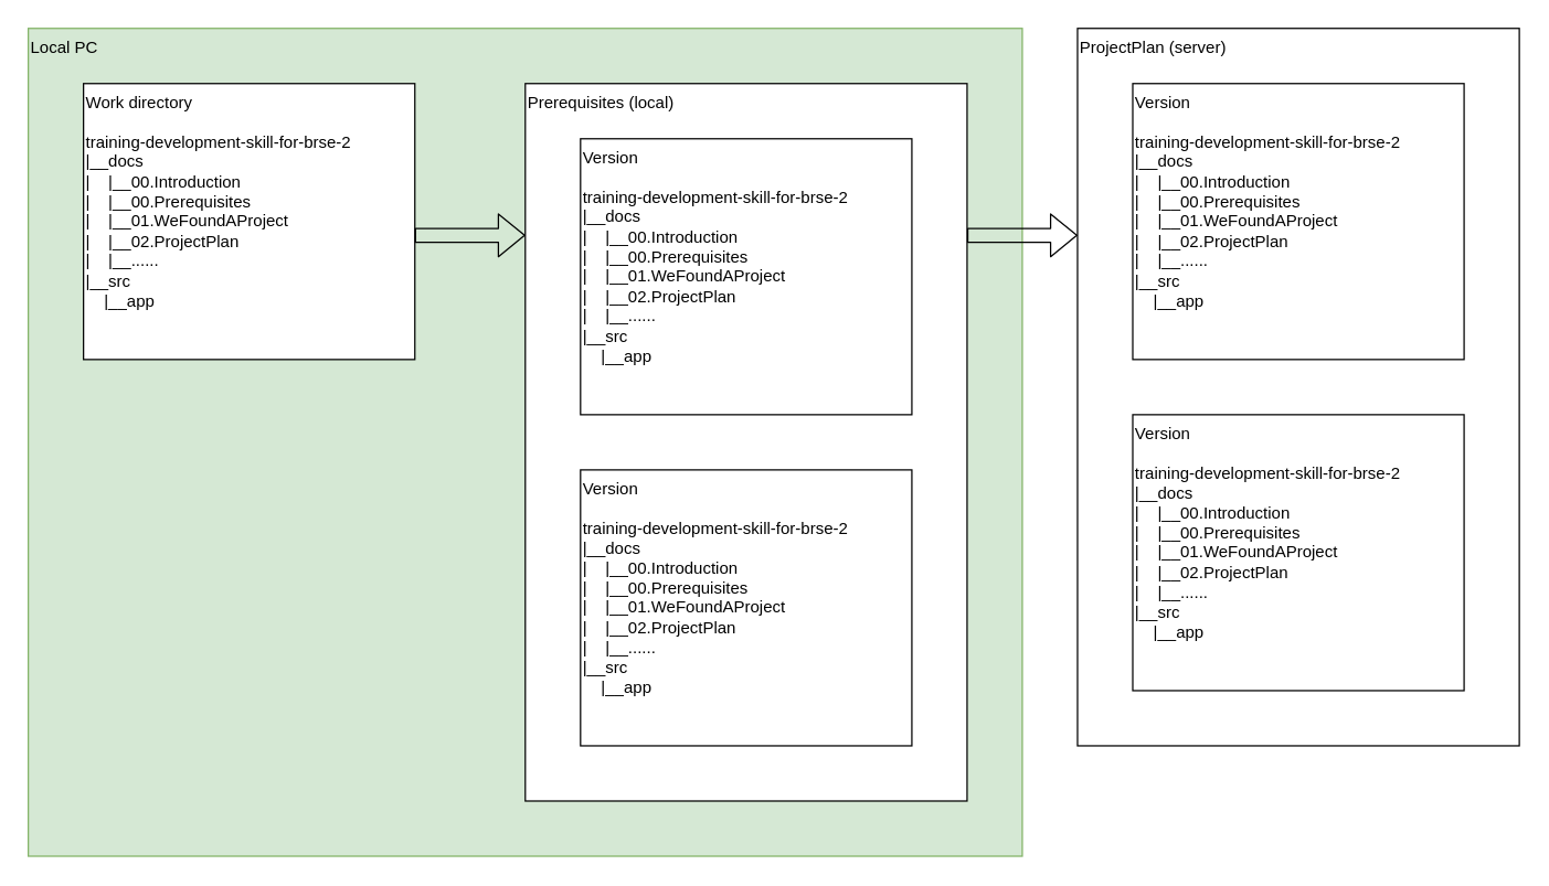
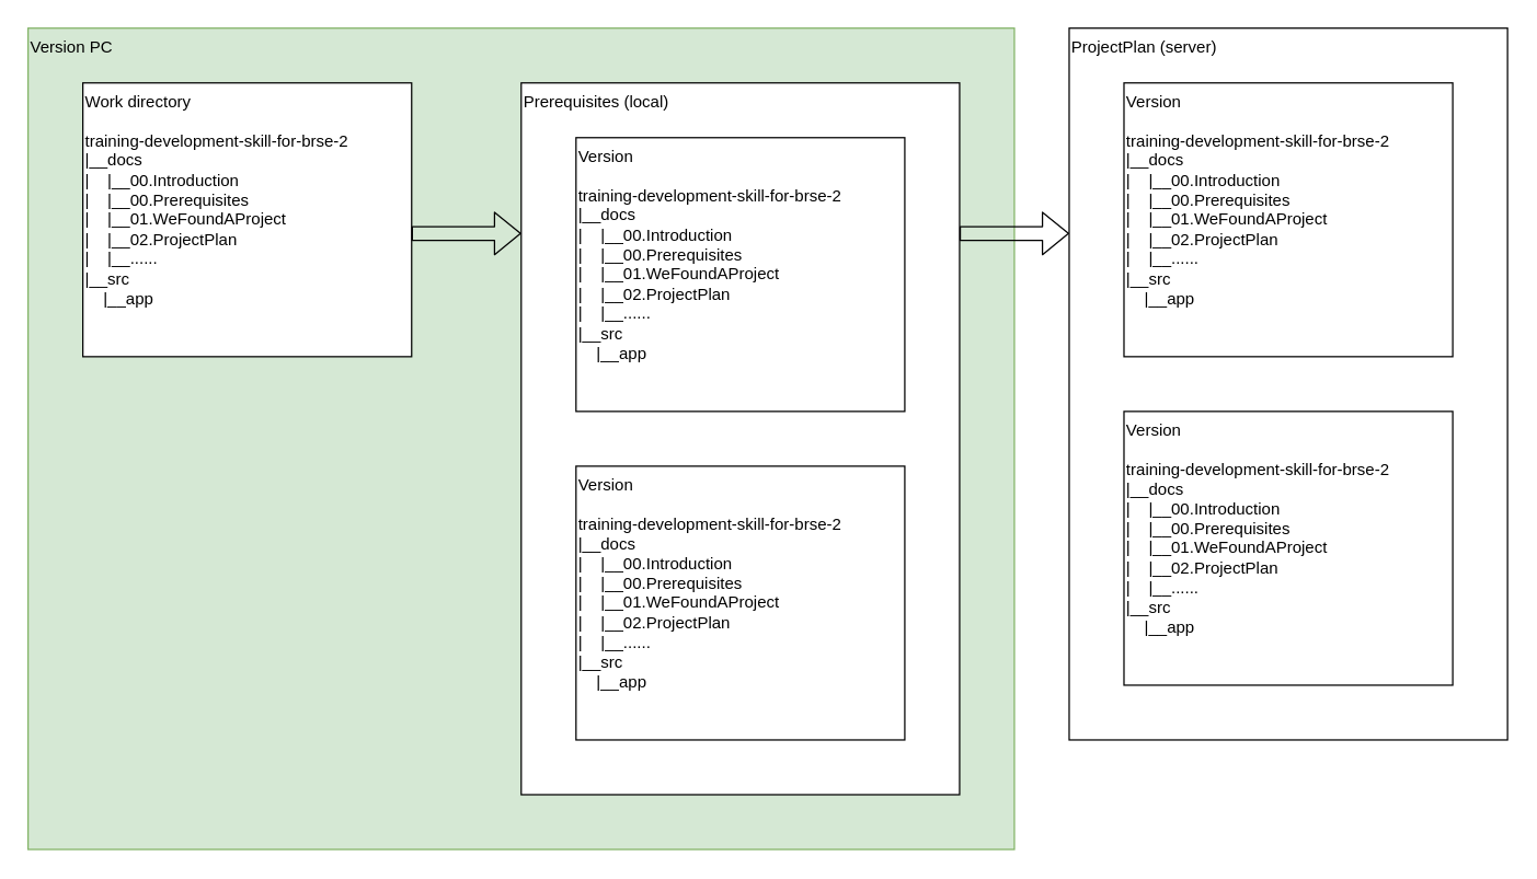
  <mxCell id="0" />
  <mxCell id="1" parent="0" />
- <mxCell id="2" value="Local PC" style="rounded=0;whiteSpace=wrap;html=1;align=left;verticalAlign=top;fillColor=#d5e8d4;strokeColor=#82b366;" vertex="1" parent="1"><mxGeometry x="20" y="20" width="720" height="600" as="geometry" /></mxCell>
+ <mxCell id="2" value="Version PC" style="rounded=0;whiteSpace=wrap;html=1;align=left;verticalAlign=top;fillColor=#d5e8d4;strokeColor=#82b366;" vertex="1" parent="1"><mxGeometry x="20" y="20" width="720" height="600" as="geometry" /></mxCell>
  <mxCell id="3" value="Work directory&lt;br&gt;&lt;br&gt;training-development-skill-for-brse-2&lt;br&gt;|__docs&lt;br&gt;|&amp;nbsp; &amp;nbsp; |__00.Introduction&lt;br&gt;|&amp;nbsp; &amp;nbsp; |__00.Prerequisites&lt;br&gt;|&amp;nbsp; &amp;nbsp; |__01.WeFoundAProject&lt;br&gt;|&amp;nbsp; &amp;nbsp; |__02.ProjectPlan&lt;br&gt;|&amp;nbsp; &amp;nbsp; |__......&lt;br&gt;|__src&lt;br&gt;&amp;nbsp; &amp;nbsp; |__app" style="rounded=0;whiteSpace=wrap;html=1;verticalAlign=top;align=left;" vertex="1" parent="1"><mxGeometry x="60" y="60" width="240" height="200" as="geometry" /></mxCell>
  <mxCell id="4" value="Prerequisites (local)" style="rounded=0;whiteSpace=wrap;html=1;verticalAlign=top;align=left;" vertex="1" parent="1"><mxGeometry x="380" y="60" width="320" height="520" as="geometry" /></mxCell>
  <mxCell id="5" value="Version&lt;br&gt;&lt;br&gt;training-development-skill-for-brse-2&lt;br&gt;|__docs&lt;br&gt;|&amp;nbsp; &amp;nbsp; |__00.Introduction&lt;br&gt;|&amp;nbsp; &amp;nbsp; |__00.Prerequisites&lt;br&gt;|&amp;nbsp; &amp;nbsp; |__01.WeFoundAProject&lt;br&gt;|&amp;nbsp; &amp;nbsp; |__02.ProjectPlan&lt;br&gt;|&amp;nbsp; &amp;nbsp; |__......&lt;br&gt;|__src&lt;br&gt;&amp;nbsp; &amp;nbsp; |__app" style="rounded=0;whiteSpace=wrap;html=1;verticalAlign=top;align=left;" vertex="1" parent="1"><mxGeometry x="420" y="100" width="240" height="200" as="geometry" /></mxCell>
  <mxCell id="6" value="Version&lt;br&gt;&lt;br&gt;training-development-skill-for-brse-2&lt;br&gt;|__docs&lt;br&gt;|&amp;nbsp; &amp;nbsp; |__00.Introduction&lt;br&gt;|&amp;nbsp; &amp;nbsp; |__00.Prerequisites&lt;br&gt;|&amp;nbsp; &amp;nbsp; |__01.WeFoundAProject&lt;br&gt;|&amp;nbsp; &amp;nbsp; |__02.ProjectPlan&lt;br&gt;|&amp;nbsp; &amp;nbsp; |__......&lt;br&gt;|__src&lt;br&gt;&amp;nbsp; &amp;nbsp; |__app" style="rounded=0;whiteSpace=wrap;html=1;verticalAlign=top;align=left;" vertex="1" parent="1"><mxGeometry x="420" y="340" width="240" height="200" as="geometry" /></mxCell>
  <mxCell id="7" value="ProjectPlan (server)" style="rounded=0;whiteSpace=wrap;html=1;verticalAlign=top;align=left;" vertex="1" parent="1"><mxGeometry x="780" y="20" width="320" height="520" as="geometry" /></mxCell>
  <mxCell id="8" value="Version&lt;br&gt;&lt;br&gt;training-development-skill-for-brse-2&lt;br&gt;|__docs&lt;br&gt;|&amp;nbsp; &amp;nbsp; |__00.Introduction&lt;br&gt;|&amp;nbsp; &amp;nbsp; |__00.Prerequisites&lt;br&gt;|&amp;nbsp; &amp;nbsp; |__01.WeFoundAProject&lt;br&gt;|&amp;nbsp; &amp;nbsp; |__02.ProjectPlan&lt;br&gt;|&amp;nbsp; &amp;nbsp; |__......&lt;br&gt;|__src&lt;br&gt;&amp;nbsp; &amp;nbsp; |__app" style="rounded=0;whiteSpace=wrap;html=1;verticalAlign=top;align=left;" vertex="1" parent="1"><mxGeometry x="820" y="60" width="240" height="200" as="geometry" /></mxCell>
  <mxCell id="9" value="Version&lt;br&gt;&lt;br&gt;training-development-skill-for-brse-2&lt;br&gt;|__docs&lt;br&gt;|&amp;nbsp; &amp;nbsp; |__00.Introduction&lt;br&gt;|&amp;nbsp; &amp;nbsp; |__00.Prerequisites&lt;br&gt;|&amp;nbsp; &amp;nbsp; |__01.WeFoundAProject&lt;br&gt;|&amp;nbsp; &amp;nbsp; |__02.ProjectPlan&lt;br&gt;|&amp;nbsp; &amp;nbsp; |__......&lt;br&gt;|__src&lt;br&gt;&amp;nbsp; &amp;nbsp; |__app" style="rounded=0;whiteSpace=wrap;html=1;verticalAlign=top;align=left;" vertex="1" parent="1"><mxGeometry x="820" y="300" width="240" height="200" as="geometry" /></mxCell>
  <mxCell id="10" value="" style="shape=flexArrow;endArrow=classic;html=1;" edge="1" parent="1"><mxGeometry width="50" height="50" relative="1" as="geometry"><mxPoint x="300" y="170" as="sourcePoint" /><mxPoint x="380" y="170" as="targetPoint" /></mxGeometry></mxCell>
  <mxCell id="11" value="" style="shape=flexArrow;endArrow=classic;html=1;" edge="1" parent="1"><mxGeometry width="50" height="50" relative="1" as="geometry"><mxPoint x="700" y="170" as="sourcePoint" /><mxPoint x="780" y="170" as="targetPoint" /></mxGeometry></mxCell>
